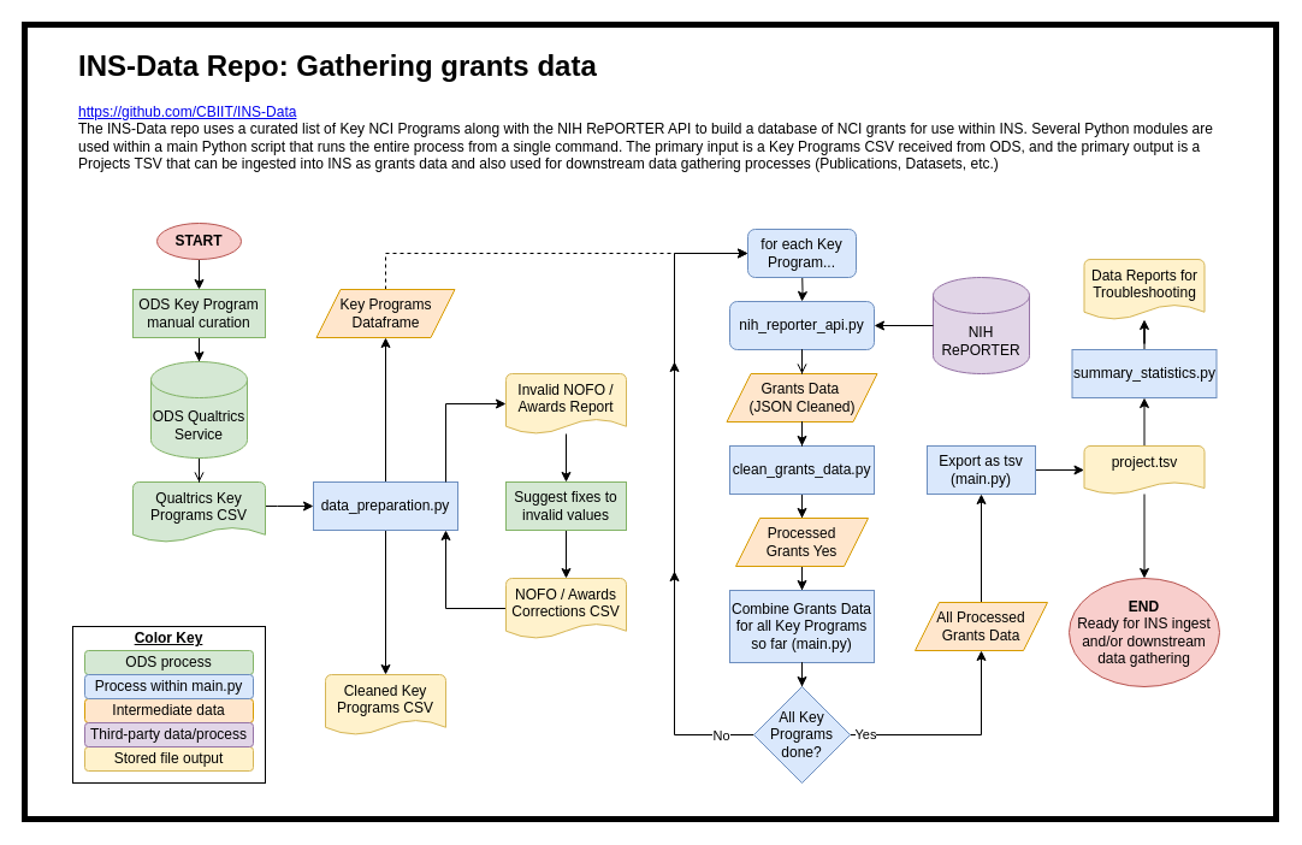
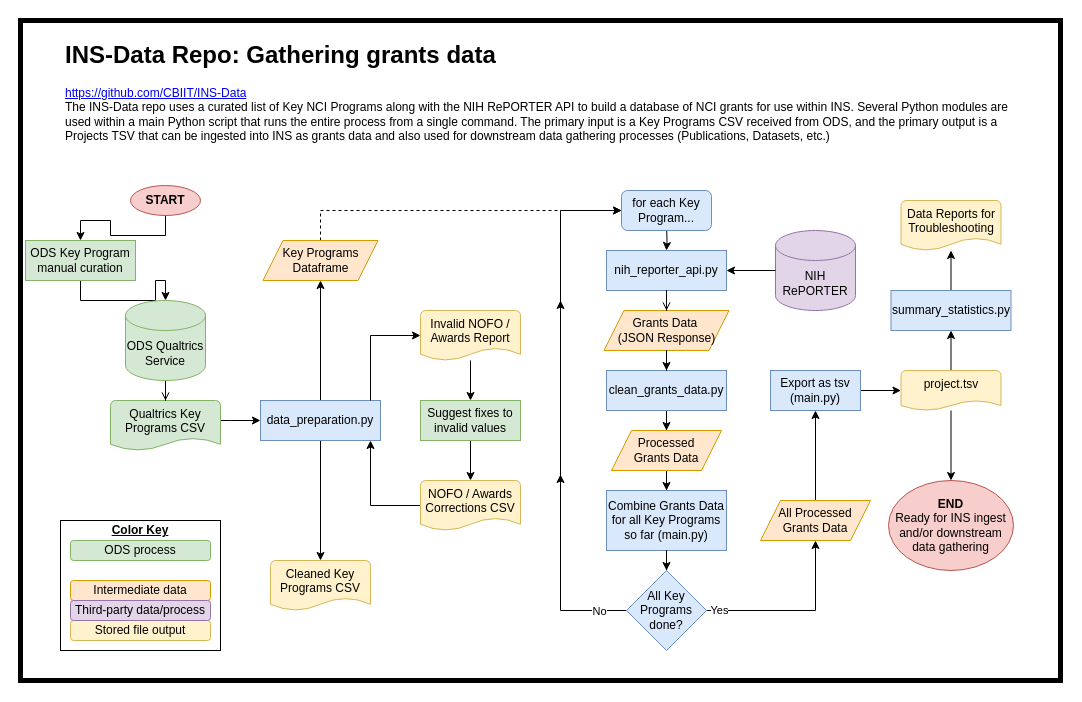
  <mxCell id="0" />
  <mxCell id="1" parent="0" />
  <mxCell id="2" value="&lt;p style=&quot;line-height: 0%;&quot;&gt;&lt;b&gt;&lt;u&gt;Color Key&lt;/u&gt;&lt;/b&gt;&lt;/p&gt;" style="rounded=0;whiteSpace=wrap;html=1;verticalAlign=top;spacing=-7;" parent="1" vertex="1"><mxGeometry x="60" y="520" width="160" height="130" as="geometry" /></mxCell>
  <mxCell id="3" style="edgeStyle=orthogonalEdgeStyle;rounded=0;orthogonalLoop=1;jettySize=auto;html=1;" parent="1" source="4" target="11" edge="1"><mxGeometry relative="1" as="geometry"><Array as="points"><mxPoint x="230" y="420" /><mxPoint x="230" y="420" /></Array></mxGeometry></mxCell>
  <mxCell id="4" value="Qualtrics Key Programs CSV" style="strokeWidth=1;html=1;shape=mxgraph.flowchart.document2;whiteSpace=wrap;size=0.25;fillColor=#d5e8d4;strokeColor=#82b366;verticalAlign=top;" parent="1" vertex="1"><mxGeometry x="110" y="400" width="110" height="50" as="geometry" /></mxCell>
  <mxCell id="5" style="edgeStyle=orthogonalEdgeStyle;rounded=0;orthogonalLoop=1;jettySize=auto;html=1;" parent="1" source="6" target="8" edge="1"><mxGeometry relative="1" as="geometry"><mxPoint x="165" y="295" as="targetPoint" /></mxGeometry></mxCell>
- <mxCell id="6" value="ODS Key Program manual curation" style="rounded=0;whiteSpace=wrap;html=1;verticalLabelPosition=middle;shape=label;size=0.23;arcSize=10;flipV=1;labelPosition=center;fillColor=#d5e8d4;strokeColor=#82b366;" parent="1" vertex="1"><mxGeometry x="110" y="240" width="110" height="40" as="geometry" /></mxCell>
+ <mxCell id="6" value="ODS Key Program manual curation" style="rounded=0;whiteSpace=wrap;html=1;verticalLabelPosition=middle;shape=label;size=0.23;arcSize=10;flipV=1;labelPosition=center;fillColor=#d5e8d4;strokeColor=#82b366;" parent="1" vertex="1"><mxGeometry x="25" y="240" width="110" height="40" as="geometry" /></mxCell>
  <mxCell id="7" style="edgeStyle=orthogonalEdgeStyle;rounded=0;orthogonalLoop=1;jettySize=auto;html=1;endArrow=open;" edge="1" parent="1" source="8" target="4"><mxGeometry relative="1" as="geometry" /></mxCell>
  <mxCell id="8" value="ODS Qualtrics Service" style="shape=cylinder3;whiteSpace=wrap;html=1;boundedLbl=1;backgroundOutline=1;size=15;fillColor=#d5e8d4;strokeColor=#82b366;" parent="1" vertex="1"><mxGeometry x="125" y="300" width="80" height="80" as="geometry" /></mxCell>
  <mxCell id="9" style="edgeStyle=orthogonalEdgeStyle;rounded=0;orthogonalLoop=1;jettySize=auto;html=1;" parent="1" source="11" target="12" edge="1"><mxGeometry relative="1" as="geometry" /></mxCell>
  <mxCell id="10" style="edgeStyle=orthogonalEdgeStyle;rounded=0;orthogonalLoop=1;jettySize=auto;html=1;" parent="1" source="11" target="15" edge="1"><mxGeometry relative="1" as="geometry" /></mxCell>
  <mxCell id="11" value="data_preparation.py" style="rounded=0;whiteSpace=wrap;html=1;fillColor=#dae8fc;strokeColor=#6c8ebf;" parent="1" vertex="1"><mxGeometry x="260" y="400" width="120" height="40" as="geometry" /></mxCell>
  <mxCell id="12" value="Cleaned Key Programs CSV" style="strokeWidth=1;html=1;shape=mxgraph.flowchart.document2;whiteSpace=wrap;size=0.25;fillColor=#fff2cc;strokeColor=#d6b656;verticalAlign=top;" parent="1" vertex="1"><mxGeometry x="270" y="560" width="100" height="50" as="geometry" /></mxCell>
  <mxCell id="13" style="edgeStyle=orthogonalEdgeStyle;rounded=0;orthogonalLoop=1;jettySize=auto;html=1;" parent="1" target="18" edge="1"><mxGeometry relative="1" as="geometry"><mxPoint x="666" y="220" as="sourcePoint" /></mxGeometry></mxCell>
  <mxCell id="14" style="edgeStyle=orthogonalEdgeStyle;rounded=0;orthogonalLoop=1;jettySize=auto;html=1;dashed=1;" parent="1" source="15" target="28" edge="1"><mxGeometry relative="1" as="geometry"><Array as="points"><mxPoint x="320" y="210" /></Array></mxGeometry></mxCell>
  <mxCell id="15" value="Key Programs Dataframe" style="shape=parallelogram;perimeter=parallelogramPerimeter;whiteSpace=wrap;html=1;fixedSize=1;fillColor=#ffe6cc;strokeColor=#d79b00;" parent="1" vertex="1"><mxGeometry x="262.5" y="240" width="115" height="40" as="geometry" /></mxCell>
  <mxCell id="16" value="NIH RePORTER" style="shape=cylinder3;whiteSpace=wrap;html=1;boundedLbl=1;backgroundOutline=1;size=15;fillColor=#e1d5e7;strokeColor=#9673a6;" parent="1" vertex="1"><mxGeometry x="775" y="230" width="80" height="80" as="geometry" /></mxCell>
  <mxCell id="17" style="edgeStyle=orthogonalEdgeStyle;rounded=0;orthogonalLoop=1;jettySize=auto;html=1;" parent="1" source="16" target="18" edge="1"><mxGeometry relative="1" as="geometry"><mxPoint x="626" y="290" as="sourcePoint" /></mxGeometry></mxCell>
- <mxCell id="18" value="nih_reporter_api.py" style="whiteSpace=wrap;html=1;fillColor=#dae8fc;strokeColor=#6c8ebf;rounded=1;" parent="1" vertex="1"><mxGeometry x="606" y="250" width="120" height="40" as="geometry" /></mxCell>
- <mxCell id="19" value="Grants Data&amp;nbsp;&lt;br&gt;(JSON Cleaned)" style="shape=parallelogram;perimeter=parallelogramPerimeter;whiteSpace=wrap;html=1;fixedSize=1;fillColor=#ffe6cc;strokeColor=#d79b00;" parent="1" vertex="1"><mxGeometry x="603.5" y="310" width="125" height="40" as="geometry" /></mxCell>
+ <mxCell id="18" value="nih_reporter_api.py" style="rounded=0;whiteSpace=wrap;html=1;fillColor=#dae8fc;strokeColor=#6c8ebf;" parent="1" vertex="1"><mxGeometry x="606" y="250" width="120" height="40" as="geometry" /></mxCell>
+ <mxCell id="19" value="Grants Data&amp;nbsp;&lt;br&gt;(JSON Response)" style="shape=parallelogram;perimeter=parallelogramPerimeter;whiteSpace=wrap;html=1;fixedSize=1;fillColor=#ffe6cc;strokeColor=#d79b00;" parent="1" vertex="1"><mxGeometry x="603.5" y="310" width="125" height="40" as="geometry" /></mxCell>
  <mxCell id="20" style="edgeStyle=orthogonalEdgeStyle;rounded=0;orthogonalLoop=1;jettySize=auto;html=1;endArrow=open;" parent="1" source="18" target="19" edge="1"><mxGeometry relative="1" as="geometry" /></mxCell>
  <mxCell id="21" style="edgeStyle=orthogonalEdgeStyle;rounded=0;orthogonalLoop=1;jettySize=auto;html=1;" parent="1" source="22" target="25" edge="1"><mxGeometry relative="1" as="geometry" /></mxCell>
  <mxCell id="22" value="clean_grants_data.py" style="rounded=0;whiteSpace=wrap;html=1;fillColor=#dae8fc;strokeColor=#6c8ebf;" parent="1" vertex="1"><mxGeometry x="606" y="370" width="120" height="40" as="geometry" /></mxCell>
  <mxCell id="23" style="edgeStyle=orthogonalEdgeStyle;rounded=0;orthogonalLoop=1;jettySize=auto;html=1;" parent="1" source="19" target="22" edge="1"><mxGeometry relative="1" as="geometry" /></mxCell>
  <mxCell id="24" value="" style="edgeStyle=orthogonalEdgeStyle;rounded=0;orthogonalLoop=1;jettySize=auto;html=1;" parent="1" source="25" target="26" edge="1"><mxGeometry relative="1" as="geometry" /></mxCell>
- <mxCell id="25" value="Processed &lt;br&gt;Grants Yes" style="shape=parallelogram;perimeter=parallelogramPerimeter;whiteSpace=wrap;html=1;fixedSize=1;fillColor=#ffe6cc;strokeColor=#d79b00;" parent="1" vertex="1"><mxGeometry x="611" y="430" width="110" height="40" as="geometry" /></mxCell>
+ <mxCell id="25" value="Processed &lt;br&gt;Grants Data" style="shape=parallelogram;perimeter=parallelogramPerimeter;whiteSpace=wrap;html=1;fixedSize=1;fillColor=#ffe6cc;strokeColor=#d79b00;" parent="1" vertex="1"><mxGeometry x="611" y="430" width="110" height="40" as="geometry" /></mxCell>
  <mxCell id="26" value="Combine Grants Data for all Key Programs so far (main.py)" style="whiteSpace=wrap;html=1;fillColor=#dae8fc;strokeColor=#6c8ebf;" parent="1" vertex="1"><mxGeometry x="606" y="490" width="120" height="60" as="geometry" /></mxCell>
  <mxCell id="27" value="Yes" style="edgeStyle=orthogonalEdgeStyle;rounded=0;orthogonalLoop=1;jettySize=auto;html=1;" parent="1" source="42" target="30" edge="1"><mxGeometry x="-0.86" relative="1" as="geometry"><mxPoint as="offset" /></mxGeometry></mxCell>
  <mxCell id="28" value="for each Key Program..." style="rounded=1;whiteSpace=wrap;html=1;fillColor=#dae8fc;strokeColor=#6c8ebf;" parent="1" vertex="1"><mxGeometry x="621" y="190" width="90" height="40" as="geometry" /></mxCell>
  <mxCell id="29" style="edgeStyle=orthogonalEdgeStyle;rounded=0;orthogonalLoop=1;jettySize=auto;html=1;" parent="1" source="30" target="35" edge="1"><mxGeometry relative="1" as="geometry" /></mxCell>
  <mxCell id="30" value="All Processed Grants Data" style="shape=parallelogram;perimeter=parallelogramPerimeter;whiteSpace=wrap;html=1;fixedSize=1;fillColor=#ffe6cc;strokeColor=#d79b00;" parent="1" vertex="1"><mxGeometry x="760" y="500" width="110" height="40" as="geometry" /></mxCell>
  <mxCell id="31" style="edgeStyle=orthogonalEdgeStyle;rounded=0;orthogonalLoop=1;jettySize=auto;html=1;" parent="1" source="33" target="38" edge="1"><mxGeometry relative="1" as="geometry" /></mxCell>
  <mxCell id="32" style="edgeStyle=orthogonalEdgeStyle;rounded=0;orthogonalLoop=1;jettySize=auto;html=1;entryX=0.5;entryY=1;entryDx=0;entryDy=0;" parent="1" source="33" target="49" edge="1"><mxGeometry relative="1" as="geometry" /></mxCell>
  <mxCell id="33" value="project.tsv" style="strokeWidth=1;html=1;shape=mxgraph.flowchart.document2;whiteSpace=wrap;size=0.25;fillColor=#fff2cc;strokeColor=#d6b656;verticalAlign=top;" parent="1" vertex="1"><mxGeometry x="900.5" y="370" width="100" height="40" as="geometry" /></mxCell>
  <mxCell id="34" style="edgeStyle=orthogonalEdgeStyle;rounded=0;orthogonalLoop=1;jettySize=auto;html=1;" parent="1" source="35" target="33" edge="1"><mxGeometry relative="1" as="geometry" /></mxCell>
  <mxCell id="35" value="Export as tsv (main.py)" style="rounded=0;whiteSpace=wrap;html=1;fillColor=#dae8fc;strokeColor=#6c8ebf;" parent="1" vertex="1"><mxGeometry x="770" y="370" width="90" height="40" as="geometry" /></mxCell>
  <mxCell id="36" style="edgeStyle=orthogonalEdgeStyle;rounded=0;orthogonalLoop=1;jettySize=auto;html=1;" parent="1" source="37" target="6" edge="1"><mxGeometry relative="1" as="geometry" /></mxCell>
  <mxCell id="37" value="START" style="ellipse;whiteSpace=wrap;html=1;fillColor=#f8cecc;strokeColor=#b85450;fontStyle=1" parent="1" vertex="1"><mxGeometry x="130" y="185" width="70" height="30" as="geometry" /></mxCell>
  <mxCell id="38" value="&lt;b&gt;END&lt;/b&gt;&lt;br&gt;Ready for INS ingest and/or downstream data gathering" style="ellipse;whiteSpace=wrap;html=1;fillColor=#f8cecc;strokeColor=#b85450;" parent="1" vertex="1"><mxGeometry x="888" y="480" width="125" height="90" as="geometry" /></mxCell>
  <mxCell id="39" value="" style="edgeStyle=orthogonalEdgeStyle;rounded=0;orthogonalLoop=1;jettySize=auto;html=1;" parent="1" source="26" target="42" edge="1"><mxGeometry relative="1" as="geometry"><mxPoint x="666" y="550" as="sourcePoint" /><mxPoint x="666" y="670" as="targetPoint" /></mxGeometry></mxCell>
  <mxCell id="40" style="edgeStyle=orthogonalEdgeStyle;rounded=0;orthogonalLoop=1;jettySize=auto;html=1;entryX=0;entryY=0.5;entryDx=0;entryDy=0;" parent="1" source="42" target="28" edge="1"><mxGeometry relative="1" as="geometry"><mxPoint x="561" y="210" as="targetPoint" /><Array as="points"><mxPoint x="560" y="610" /><mxPoint x="560" y="210" /></Array></mxGeometry></mxCell>
  <mxCell id="41" value="No" style="edgeLabel;html=1;align=center;verticalAlign=middle;resizable=0;points=[];" parent="40" vertex="1" connectable="0"><mxGeometry x="-0.894" relative="1" as="geometry"><mxPoint as="offset" /></mxGeometry></mxCell>
  <mxCell id="42" value="All Key &lt;br&gt;Programs done?" style="rhombus;whiteSpace=wrap;html=1;fillColor=#dae8fc;strokeColor=#6c8ebf;" parent="1" vertex="1"><mxGeometry x="626" y="570" width="80" height="80" as="geometry" /></mxCell>
  <mxCell id="43" value="ODS process" style="rounded=1;whiteSpace=wrap;html=1;fillColor=#d5e8d4;strokeColor=#82b366;" parent="1" vertex="1"><mxGeometry x="70" y="540" width="140" height="20" as="geometry" /></mxCell>
  <mxCell id="44" value="Stored file output" style="rounded=1;whiteSpace=wrap;html=1;fillColor=#fff2cc;strokeColor=#d6b656;" parent="1" vertex="1"><mxGeometry x="70" y="620" width="140" height="20" as="geometry" /></mxCell>
  <mxCell id="45" value="Intermediate data" style="rounded=1;whiteSpace=wrap;html=1;fillColor=#ffe6cc;strokeColor=#d79b00;" parent="1" vertex="1"><mxGeometry x="70" y="580" width="140" height="20" as="geometry" /></mxCell>
- <mxCell id="46" value="Process within main.py" style="rounded=1;whiteSpace=wrap;html=1;fillColor=#dae8fc;strokeColor=#6c8ebf;" parent="1" vertex="1"><mxGeometry x="70" y="560" width="140" height="20" as="geometry" /></mxCell>
  <mxCell id="47" value="Third-party data/process" style="rounded=1;whiteSpace=wrap;html=1;fillColor=#e1d5e7;strokeColor=#9673a6;" parent="1" vertex="1"><mxGeometry x="70" y="600" width="140" height="20" as="geometry" /></mxCell>
  <mxCell id="48" style="edgeStyle=orthogonalEdgeStyle;rounded=0;orthogonalLoop=1;jettySize=auto;html=1;" parent="1" source="49" target="50" edge="1"><mxGeometry relative="1" as="geometry" /></mxCell>
  <mxCell id="49" value="summary_statistics.py" style="rounded=0;whiteSpace=wrap;html=1;fillColor=#dae8fc;strokeColor=#6c8ebf;" parent="1" vertex="1"><mxGeometry x="890.5" y="290" width="120" height="40" as="geometry" /></mxCell>
- <mxCell id="50" value="Data Reports for Troubleshooting" style="strokeWidth=1;html=1;shape=mxgraph.flowchart.document2;whiteSpace=wrap;size=0.25;fillColor=#fff2cc;strokeColor=#d6b656;verticalAlign=top;" parent="1" vertex="1"><mxGeometry x="900.5" y="215" width="100" height="50" as="geometry" /></mxCell>
+ <mxCell id="50" value="Data Reports for Troubleshooting" style="strokeWidth=1;html=1;shape=mxgraph.flowchart.document2;whiteSpace=wrap;size=0.25;fillColor=#fff2cc;strokeColor=#d6b656;verticalAlign=top;" parent="1" vertex="1"><mxGeometry x="900.5" y="200" width="100" height="50" as="geometry" /></mxCell>
  <mxCell id="51" value="&lt;h1&gt;INS-Data Repo: Gathering grants data&lt;/h1&gt;&lt;div&gt;&lt;a href=&quot;https://github.com/CBIIT/INS-Data&quot;&gt;https://github.com/CBIIT/INS-Data&lt;/a&gt;&lt;br&gt;&lt;/div&gt;&lt;div&gt;The INS-Data repo uses a curated list of Key NCI Programs along with the NIH RePORTER API to build a database of NCI grants for use within INS. Several Python modules are used within a main Python script that runs the entire process from a single command. The primary input is a Key Programs CSV received from ODS, and the primary output is a Projects TSV that can be ingested into INS as grants data and also used for downstream data gathering processes (Publications, Datasets, etc.)&lt;/div&gt;&lt;div&gt;&lt;br&gt;&lt;/div&gt;" style="text;html=1;strokeColor=none;fillColor=none;spacing=5;spacingTop=-20;whiteSpace=wrap;overflow=hidden;rounded=0;" parent="1" vertex="1"><mxGeometry x="60" y="35" width="960" height="130" as="geometry" /></mxCell>
  <mxCell id="52" style="edgeStyle=orthogonalEdgeStyle;rounded=0;orthogonalLoop=1;jettySize=auto;html=1;" edge="1" parent="1" source="53" target="57"><mxGeometry relative="1" as="geometry" /></mxCell>
  <mxCell id="53" value="Invalid NOFO / Awards Report" style="strokeWidth=1;html=1;shape=mxgraph.flowchart.document2;whiteSpace=wrap;size=0.25;fillColor=#fff2cc;strokeColor=#d6b656;verticalAlign=top;" vertex="1" parent="1"><mxGeometry x="420" y="310" width="100" height="50" as="geometry" /></mxCell>
  <mxCell id="54" style="edgeStyle=orthogonalEdgeStyle;rounded=0;orthogonalLoop=1;jettySize=auto;html=1;" edge="1" parent="1" source="55"><mxGeometry relative="1" as="geometry"><mxPoint x="370" y="440" as="targetPoint" /><Array as="points"><mxPoint x="370" y="505" /><mxPoint x="370" y="440" /></Array></mxGeometry></mxCell>
  <mxCell id="55" value="NOFO / Awards Corrections CSV" style="strokeWidth=1;html=1;shape=mxgraph.flowchart.document2;whiteSpace=wrap;size=0.25;fillColor=#fff2cc;strokeColor=#d6b656;verticalAlign=top;" vertex="1" parent="1"><mxGeometry x="420" y="480" width="100" height="50" as="geometry" /></mxCell>
  <mxCell id="56" style="edgeStyle=orthogonalEdgeStyle;rounded=0;orthogonalLoop=1;jettySize=auto;html=1;" edge="1" parent="1" source="57" target="55"><mxGeometry relative="1" as="geometry" /></mxCell>
  <mxCell id="57" value="Suggest fixes to invalid values" style="rounded=0;whiteSpace=wrap;html=1;fillColor=#d5e8d4;strokeColor=#82b366;" vertex="1" parent="1"><mxGeometry x="420" y="400" width="100" height="40" as="geometry" /></mxCell>
  <mxCell id="58" style="edgeStyle=orthogonalEdgeStyle;rounded=0;orthogonalLoop=1;jettySize=auto;html=1;entryX=0;entryY=0.5;entryDx=0;entryDy=0;entryPerimeter=0;" edge="1" parent="1" target="53"><mxGeometry relative="1" as="geometry"><mxPoint x="370" y="400" as="sourcePoint" /><Array as="points"><mxPoint x="370" y="400" /><mxPoint x="370" y="335" /></Array></mxGeometry></mxCell>
  <mxCell id="59" value="" style="endArrow=classic;html=1;rounded=0;" edge="1" parent="1"><mxGeometry width="50" height="50" relative="1" as="geometry"><mxPoint x="560" y="420" as="sourcePoint" /><mxPoint x="560" y="300" as="targetPoint" /></mxGeometry></mxCell>
  <mxCell id="60" value="" style="endArrow=classic;html=1;rounded=0;" edge="1" parent="1"><mxGeometry width="50" height="50" relative="1" as="geometry"><mxPoint x="560" y="594" as="sourcePoint" /><mxPoint x="560" y="474" as="targetPoint" /></mxGeometry></mxCell>
  <mxCell id="61" value="" style="rounded=0;whiteSpace=wrap;html=1;fillColor=none;strokeWidth=5;" vertex="1" parent="1"><mxGeometry x="20" y="20" width="1040" height="660" as="geometry" /></mxCell>
